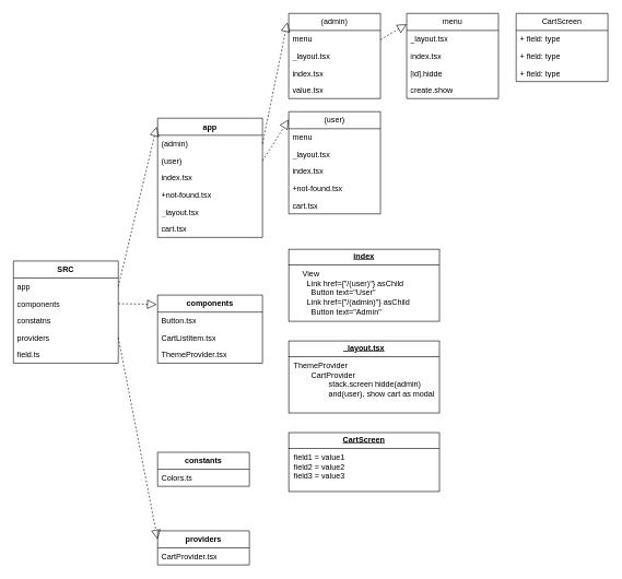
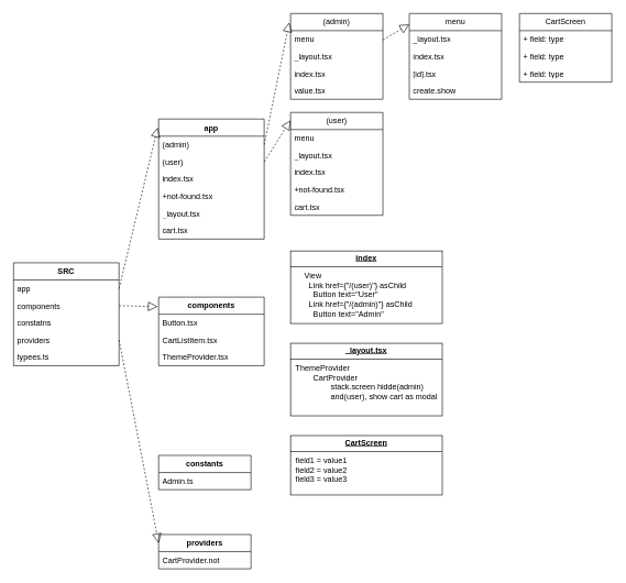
  <mxCell id="0" />
  <mxCell id="1" parent="0" />
  <mxCell id="2" value="SRC" style="swimlane;fontStyle=1;align=center;verticalAlign=top;childLayout=stackLayout;horizontal=1;startSize=26;horizontalStack=0;resizeParent=1;resizeParentMax=0;resizeLast=0;collapsible=1;marginBottom=0;whiteSpace=wrap;html=1;" vertex="1" parent="1"><mxGeometry x="20" y="398" width="160" height="156" as="geometry" /></mxCell>
  <mxCell id="3" value="app" style="text;strokeColor=none;fillColor=none;align=left;verticalAlign=top;spacingLeft=4;spacingRight=4;overflow=hidden;rotatable=0;points=[[0,0.5],[1,0.5]];portConstraint=eastwest;whiteSpace=wrap;html=1;" vertex="1" parent="2"><mxGeometry y="26" width="160" height="26" as="geometry" /></mxCell>
  <mxCell id="4" value="components" style="text;align=left;verticalAlign=top;spacingLeft=4;spacingRight=4;overflow=hidden;rotatable=0;points=[[0,0.5],[1,0.5]];portConstraint=eastwest;whiteSpace=wrap;html=1;" vertex="1" parent="2"><mxGeometry y="52" width="160" height="26" as="geometry" /></mxCell>
  <mxCell id="5" value="constatns&lt;span style=&quot;white-space: pre;&quot;&gt;&#09;&lt;/span&gt;" style="text;strokeColor=none;fillColor=none;align=left;verticalAlign=top;spacingLeft=4;spacingRight=4;overflow=hidden;rotatable=0;points=[[0,0.5],[1,0.5]];portConstraint=eastwest;whiteSpace=wrap;html=1;" vertex="1" parent="2"><mxGeometry y="78" width="160" height="26" as="geometry" /></mxCell>
  <mxCell id="6" value="providers" style="text;strokeColor=none;fillColor=none;align=left;verticalAlign=top;spacingLeft=4;spacingRight=4;overflow=hidden;rotatable=0;points=[[0,0.5],[1,0.5]];portConstraint=eastwest;whiteSpace=wrap;html=1;" vertex="1" parent="2"><mxGeometry y="104" width="160" height="26" as="geometry" /></mxCell>
- <mxCell id="7" value="field.ts" style="text;strokeColor=none;fillColor=none;align=left;verticalAlign=top;spacingLeft=4;spacingRight=4;overflow=hidden;rotatable=0;points=[[0,0.5],[1,0.5]];portConstraint=eastwest;whiteSpace=wrap;html=1;" vertex="1" parent="2"><mxGeometry y="130" width="160" height="26" as="geometry" /></mxCell>
+ <mxCell id="7" value="typees.ts" style="text;strokeColor=none;fillColor=none;align=left;verticalAlign=top;spacingLeft=4;spacingRight=4;overflow=hidden;rotatable=0;points=[[0,0.5],[1,0.5]];portConstraint=eastwest;whiteSpace=wrap;html=1;" vertex="1" parent="2"><mxGeometry y="130" width="160" height="26" as="geometry" /></mxCell>
  <mxCell id="8" value="app" style="swimlane;fontStyle=1;align=center;verticalAlign=top;childLayout=stackLayout;horizontal=1;startSize=26;horizontalStack=0;resizeParent=1;resizeParentMax=0;resizeLast=0;collapsible=1;marginBottom=0;whiteSpace=wrap;html=1;" vertex="1" parent="1"><mxGeometry x="240" y="180" width="160" height="182" as="geometry" /></mxCell>
  <mxCell id="9" value="(admin)" style="text;strokeColor=none;fillColor=none;align=left;verticalAlign=top;spacingLeft=4;spacingRight=4;overflow=hidden;rotatable=0;points=[[0,0.5],[1,0.5]];portConstraint=eastwest;whiteSpace=wrap;html=1;" vertex="1" parent="8"><mxGeometry y="26" width="160" height="26" as="geometry" /></mxCell>
  <mxCell id="10" value="(user)" style="text;strokeColor=none;fillColor=none;align=left;verticalAlign=top;spacingLeft=4;spacingRight=4;overflow=hidden;rotatable=0;points=[[0,0.5],[1,0.5]];portConstraint=eastwest;whiteSpace=wrap;html=1;" vertex="1" parent="8"><mxGeometry y="52" width="160" height="26" as="geometry" /></mxCell>
  <mxCell id="11" value="index.tsx" style="text;strokeColor=none;fillColor=none;align=left;verticalAlign=top;spacingLeft=4;spacingRight=4;overflow=hidden;rotatable=0;points=[[0,0.5],[1,0.5]];portConstraint=eastwest;whiteSpace=wrap;html=1;" vertex="1" parent="8"><mxGeometry y="78" width="160" height="26" as="geometry" /></mxCell>
  <mxCell id="12" value="+not-found.tsx" style="text;strokeColor=none;fillColor=none;align=left;verticalAlign=top;spacingLeft=4;spacingRight=4;overflow=hidden;rotatable=0;points=[[0,0.5],[1,0.5]];portConstraint=eastwest;whiteSpace=wrap;html=1;" vertex="1" parent="8"><mxGeometry y="104" width="160" height="26" as="geometry" /></mxCell>
  <mxCell id="13" value="_layout.tsx" style="text;strokeColor=none;fillColor=none;align=left;verticalAlign=top;spacingLeft=4;spacingRight=4;overflow=hidden;rotatable=0;points=[[0,0.5],[1,0.5]];portConstraint=eastwest;whiteSpace=wrap;html=1;" vertex="1" parent="8"><mxGeometry y="130" width="160" height="26" as="geometry" /></mxCell>
  <mxCell id="14" value="cart.tsx" style="text;strokeColor=none;fillColor=none;align=left;verticalAlign=top;spacingLeft=4;spacingRight=4;overflow=hidden;rotatable=0;points=[[0,0.5],[1,0.5]];portConstraint=eastwest;whiteSpace=wrap;html=1;" vertex="1" parent="8"><mxGeometry y="156" width="160" height="26" as="geometry" /></mxCell>
  <mxCell id="15" value="&lt;b&gt;components&lt;/b&gt;" style="swimlane;fontStyle=0;childLayout=stackLayout;horizontal=1;startSize=26;fillColor=none;horizontalStack=0;resizeParent=1;resizeParentMax=0;resizeLast=0;collapsible=1;marginBottom=0;whiteSpace=wrap;html=1;" vertex="1" parent="1"><mxGeometry x="240" y="450" width="160" height="104" as="geometry" /></mxCell>
  <mxCell id="16" value="Button.tsx" style="text;strokeColor=none;fillColor=none;align=left;verticalAlign=top;spacingLeft=4;spacingRight=4;overflow=hidden;rotatable=0;points=[[0,0.5],[1,0.5]];portConstraint=eastwest;whiteSpace=wrap;html=1;" vertex="1" parent="15"><mxGeometry y="26" width="160" height="26" as="geometry" /></mxCell>
  <mxCell id="17" value="CartListItem.tsx" style="text;strokeColor=none;fillColor=none;align=left;verticalAlign=top;spacingLeft=4;spacingRight=4;overflow=hidden;rotatable=0;points=[[0,0.5],[1,0.5]];portConstraint=eastwest;whiteSpace=wrap;html=1;" vertex="1" parent="15"><mxGeometry y="52" width="160" height="26" as="geometry" /></mxCell>
  <mxCell id="18" value="ThemeProvider.tsx" style="text;strokeColor=none;fillColor=none;align=left;verticalAlign=top;spacingLeft=4;spacingRight=4;overflow=hidden;rotatable=0;points=[[0,0.5],[1,0.5]];portConstraint=eastwest;whiteSpace=wrap;html=1;" vertex="1" parent="15"><mxGeometry y="78" width="160" height="26" as="geometry" /></mxCell>
  <mxCell id="19" value="&lt;b&gt;constants&lt;/b&gt;" style="swimlane;fontStyle=0;childLayout=stackLayout;horizontal=1;startSize=26;fillColor=none;horizontalStack=0;resizeParent=1;resizeParentMax=0;resizeLast=0;collapsible=1;marginBottom=0;whiteSpace=wrap;html=1;" vertex="1" parent="1"><mxGeometry x="240" y="690" width="140" height="52" as="geometry" /></mxCell>
- <mxCell id="20" value="Colors.ts" style="text;strokeColor=none;fillColor=none;align=left;verticalAlign=top;spacingLeft=4;spacingRight=4;overflow=hidden;rotatable=0;points=[[0,0.5],[1,0.5]];portConstraint=eastwest;whiteSpace=wrap;html=1;" vertex="1" parent="19"><mxGeometry y="26" width="140" height="26" as="geometry" /></mxCell>
+ <mxCell id="20" value="Admin.ts" style="text;strokeColor=none;fillColor=none;align=left;verticalAlign=top;spacingLeft=4;spacingRight=4;overflow=hidden;rotatable=0;points=[[0,0.5],[1,0.5]];portConstraint=eastwest;whiteSpace=wrap;html=1;" vertex="1" parent="19"><mxGeometry y="26" width="140" height="26" as="geometry" /></mxCell>
  <mxCell id="21" value="&lt;b&gt;providers&lt;/b&gt;" style="swimlane;fontStyle=0;childLayout=stackLayout;horizontal=1;startSize=26;fillColor=none;horizontalStack=0;resizeParent=1;resizeParentMax=0;resizeLast=0;collapsible=1;marginBottom=0;whiteSpace=wrap;html=1;" vertex="1" parent="1"><mxGeometry x="240" y="810" width="140" height="52" as="geometry" /></mxCell>
- <mxCell id="22" value="CartProvider.tsx" style="text;strokeColor=none;fillColor=none;align=left;verticalAlign=top;spacingLeft=4;spacingRight=4;overflow=hidden;rotatable=0;points=[[0,0.5],[1,0.5]];portConstraint=eastwest;whiteSpace=wrap;html=1;" vertex="1" parent="21"><mxGeometry y="26" width="140" height="26" as="geometry" /></mxCell>
+ <mxCell id="22" value="CartProvider.not" style="text;strokeColor=none;fillColor=none;align=left;verticalAlign=top;spacingLeft=4;spacingRight=4;overflow=hidden;rotatable=0;points=[[0,0.5],[1,0.5]];portConstraint=eastwest;whiteSpace=wrap;html=1;" vertex="1" parent="21"><mxGeometry y="26" width="140" height="26" as="geometry" /></mxCell>
  <mxCell id="23" value="" style="endArrow=block;dashed=1;endFill=0;endSize=12;html=1;rounded=0;entryX=-0.009;entryY=0.071;entryDx=0;entryDy=0;entryPerimeter=0;exitX=1;exitY=0.5;exitDx=0;exitDy=0;" edge="1" parent="1" source="3" target="8"><mxGeometry width="160" relative="1" as="geometry"><mxPoint x="170" y="290" as="sourcePoint" /><mxPoint x="220" y="120" as="targetPoint" /></mxGeometry></mxCell>
  <mxCell id="24" value="" style="endArrow=block;dashed=1;endFill=0;endSize=12;html=1;rounded=0;entryX=-0.009;entryY=0.139;entryDx=0;entryDy=0;entryPerimeter=0;exitX=1;exitY=0.5;exitDx=0;exitDy=0;" edge="1" parent="1" source="4" target="15"><mxGeometry width="160" relative="1" as="geometry"><mxPoint x="180" y="300" as="sourcePoint" /><mxPoint x="239" y="133" as="targetPoint" /></mxGeometry></mxCell>
  <mxCell id="25" value="" style="endArrow=block;dashed=1;endFill=0;endSize=12;html=1;rounded=0;entryX=0;entryY=0.25;entryDx=0;entryDy=0;exitX=1;exitY=0.5;exitDx=0;exitDy=0;" edge="1" parent="1" source="6" target="21"><mxGeometry width="160" relative="1" as="geometry"><mxPoint x="171" y="370" as="sourcePoint" /><mxPoint x="230" y="493" as="targetPoint" /></mxGeometry></mxCell>
  <mxCell id="26" value="(admin)" style="swimlane;fontStyle=0;childLayout=stackLayout;horizontal=1;startSize=26;fillColor=none;horizontalStack=0;resizeParent=1;resizeParentMax=0;resizeLast=0;collapsible=1;marginBottom=0;whiteSpace=wrap;html=1;" vertex="1" parent="1"><mxGeometry x="440" y="20" width="140" height="130" as="geometry" /></mxCell>
  <mxCell id="27" value="menu" style="text;strokeColor=none;fillColor=none;align=left;verticalAlign=top;spacingLeft=4;spacingRight=4;overflow=hidden;rotatable=0;points=[[0,0.5],[1,0.5]];portConstraint=eastwest;whiteSpace=wrap;html=1;" vertex="1" parent="26"><mxGeometry y="26" width="140" height="26" as="geometry" /></mxCell>
  <mxCell id="28" value="_layout.tsx&lt;span style=&quot;white-space: pre;&quot;&gt;&#09;&lt;/span&gt;&lt;span style=&quot;white-space: pre;&quot;&gt;&#09;&lt;/span&gt;" style="text;strokeColor=none;fillColor=none;align=left;verticalAlign=top;spacingLeft=4;spacingRight=4;overflow=hidden;rotatable=0;points=[[0,0.5],[1,0.5]];portConstraint=eastwest;whiteSpace=wrap;html=1;" vertex="1" parent="26"><mxGeometry y="52" width="140" height="26" as="geometry" /></mxCell>
  <mxCell id="29" value="index.tsx" style="text;strokeColor=none;fillColor=none;align=left;verticalAlign=top;spacingLeft=4;spacingRight=4;overflow=hidden;rotatable=0;points=[[0,0.5],[1,0.5]];portConstraint=eastwest;whiteSpace=wrap;html=1;" vertex="1" parent="26"><mxGeometry y="78" width="140" height="26" as="geometry" /></mxCell>
  <mxCell id="30" value="value.tsx" style="text;strokeColor=none;fillColor=none;align=left;verticalAlign=top;spacingLeft=4;spacingRight=4;overflow=hidden;rotatable=0;points=[[0,0.5],[1,0.5]];portConstraint=eastwest;whiteSpace=wrap;html=1;" vertex="1" parent="26"><mxGeometry y="104" width="140" height="26" as="geometry" /></mxCell>
  <mxCell id="31" value="(user)" style="swimlane;fontStyle=0;childLayout=stackLayout;horizontal=1;startSize=26;fillColor=none;horizontalStack=0;resizeParent=1;resizeParentMax=0;resizeLast=0;collapsible=1;marginBottom=0;whiteSpace=wrap;html=1;" vertex="1" parent="1"><mxGeometry x="440" y="170" width="140" height="156" as="geometry" /></mxCell>
  <mxCell id="32" value="menu" style="text;strokeColor=none;fillColor=none;align=left;verticalAlign=top;spacingLeft=4;spacingRight=4;overflow=hidden;rotatable=0;points=[[0,0.5],[1,0.5]];portConstraint=eastwest;whiteSpace=wrap;html=1;" vertex="1" parent="31"><mxGeometry y="26" width="140" height="26" as="geometry" /></mxCell>
  <mxCell id="33" value="_layout.tsx&lt;span style=&quot;white-space: pre;&quot;&gt;&#09;&lt;/span&gt;&lt;span style=&quot;white-space: pre;&quot;&gt;&#09;&lt;/span&gt;" style="text;strokeColor=none;fillColor=none;align=left;verticalAlign=top;spacingLeft=4;spacingRight=4;overflow=hidden;rotatable=0;points=[[0,0.5],[1,0.5]];portConstraint=eastwest;whiteSpace=wrap;html=1;" vertex="1" parent="31"><mxGeometry y="52" width="140" height="26" as="geometry" /></mxCell>
  <mxCell id="34" value="index.tsx" style="text;strokeColor=none;fillColor=none;align=left;verticalAlign=top;spacingLeft=4;spacingRight=4;overflow=hidden;rotatable=0;points=[[0,0.5],[1,0.5]];portConstraint=eastwest;whiteSpace=wrap;html=1;" vertex="1" parent="31"><mxGeometry y="78" width="140" height="26" as="geometry" /></mxCell>
  <mxCell id="35" value="+not-found.tsx" style="text;strokeColor=none;fillColor=none;align=left;verticalAlign=top;spacingLeft=4;spacingRight=4;overflow=hidden;rotatable=0;points=[[0,0.5],[1,0.5]];portConstraint=eastwest;whiteSpace=wrap;html=1;" vertex="1" parent="31"><mxGeometry y="104" width="140" height="26" as="geometry" /></mxCell>
  <mxCell id="36" value="cart.tsx" style="text;strokeColor=none;fillColor=none;align=left;verticalAlign=top;spacingLeft=4;spacingRight=4;overflow=hidden;rotatable=0;points=[[0,0.5],[1,0.5]];portConstraint=eastwest;whiteSpace=wrap;html=1;" vertex="1" parent="31"><mxGeometry y="130" width="140" height="26" as="geometry" /></mxCell>
  <mxCell id="37" value="menu" style="swimlane;fontStyle=0;childLayout=stackLayout;horizontal=1;startSize=26;fillColor=none;horizontalStack=0;resizeParent=1;resizeParentMax=0;resizeLast=0;collapsible=1;marginBottom=0;whiteSpace=wrap;html=1;" vertex="1" parent="1"><mxGeometry x="620" y="20" width="140" height="130" as="geometry" /></mxCell>
  <mxCell id="38" value="_layout.tsx" style="text;strokeColor=none;fillColor=none;align=left;verticalAlign=top;spacingLeft=4;spacingRight=4;overflow=hidden;rotatable=0;points=[[0,0.5],[1,0.5]];portConstraint=eastwest;whiteSpace=wrap;html=1;" vertex="1" parent="37"><mxGeometry y="26" width="140" height="26" as="geometry" /></mxCell>
  <mxCell id="39" value="index.tsx" style="text;strokeColor=none;fillColor=none;align=left;verticalAlign=top;spacingLeft=4;spacingRight=4;overflow=hidden;rotatable=0;points=[[0,0.5],[1,0.5]];portConstraint=eastwest;whiteSpace=wrap;html=1;" vertex="1" parent="37"><mxGeometry y="52" width="140" height="26" as="geometry" /></mxCell>
- <mxCell id="40" value="[id].hidde" style="text;strokeColor=none;fillColor=none;align=left;verticalAlign=top;spacingLeft=4;spacingRight=4;overflow=hidden;rotatable=0;points=[[0,0.5],[1,0.5]];portConstraint=eastwest;whiteSpace=wrap;html=1;" vertex="1" parent="37"><mxGeometry y="78" width="140" height="26" as="geometry" /></mxCell>
+ <mxCell id="40" value="[id].tsx" style="text;strokeColor=none;fillColor=none;align=left;verticalAlign=top;spacingLeft=4;spacingRight=4;overflow=hidden;rotatable=0;points=[[0,0.5],[1,0.5]];portConstraint=eastwest;whiteSpace=wrap;html=1;" vertex="1" parent="37"><mxGeometry y="78" width="140" height="26" as="geometry" /></mxCell>
  <mxCell id="41" value="create.show" style="text;strokeColor=none;fillColor=none;align=left;verticalAlign=top;spacingLeft=4;spacingRight=4;overflow=hidden;rotatable=0;points=[[0,0.5],[1,0.5]];portConstraint=eastwest;whiteSpace=wrap;html=1;" vertex="1" parent="37"><mxGeometry y="104" width="140" height="26" as="geometry" /></mxCell>
  <mxCell id="42" value="" style="endArrow=block;dashed=1;endFill=0;endSize=12;html=1;rounded=0;entryX=-0.014;entryY=0.104;entryDx=0;entryDy=0;entryPerimeter=0;exitX=1;exitY=0.5;exitDx=0;exitDy=0;" edge="1" parent="1" source="9" target="26"><mxGeometry width="160" relative="1" as="geometry"><mxPoint x="390" y="149" as="sourcePoint" /><mxPoint x="550" y="149" as="targetPoint" /></mxGeometry></mxCell>
  <mxCell id="43" value="" style="endArrow=block;dashed=1;endFill=0;endSize=12;html=1;rounded=0;exitX=1;exitY=0.5;exitDx=0;exitDy=0;" edge="1" parent="1" source="10"><mxGeometry width="160" relative="1" as="geometry"><mxPoint x="390" y="182" as="sourcePoint" /><mxPoint x="440" y="182" as="targetPoint" /></mxGeometry></mxCell>
  <mxCell id="44" value="" style="endArrow=block;dashed=1;endFill=0;endSize=12;html=1;rounded=0;entryX=0;entryY=0.127;entryDx=0;entryDy=0;entryPerimeter=0;" edge="1" parent="1" target="37"><mxGeometry width="160" relative="1" as="geometry"><mxPoint x="580" y="60" as="sourcePoint" /><mxPoint x="630" y="60" as="targetPoint" /></mxGeometry></mxCell>
  <mxCell id="45" value="CartScreen" style="swimlane;fontStyle=0;childLayout=stackLayout;horizontal=1;startSize=26;fillColor=none;horizontalStack=0;resizeParent=1;resizeParentMax=0;resizeLast=0;collapsible=1;marginBottom=0;whiteSpace=wrap;html=1;" vertex="1" parent="1"><mxGeometry x="787" y="20" width="140" height="104" as="geometry" /></mxCell>
  <mxCell id="46" value="+ field: type" style="text;strokeColor=none;fillColor=none;align=left;verticalAlign=top;spacingLeft=4;spacingRight=4;overflow=hidden;rotatable=0;points=[[0,0.5],[1,0.5]];portConstraint=eastwest;whiteSpace=wrap;html=1;" vertex="1" parent="45"><mxGeometry y="26" width="140" height="26" as="geometry" /></mxCell>
  <mxCell id="47" value="+ field: type" style="text;strokeColor=none;fillColor=none;align=left;verticalAlign=top;spacingLeft=4;spacingRight=4;overflow=hidden;rotatable=0;points=[[0,0.5],[1,0.5]];portConstraint=eastwest;whiteSpace=wrap;html=1;" vertex="1" parent="45"><mxGeometry y="52" width="140" height="26" as="geometry" /></mxCell>
  <mxCell id="48" value="+ field: type" style="text;strokeColor=none;fillColor=none;align=left;verticalAlign=top;spacingLeft=4;spacingRight=4;overflow=hidden;rotatable=0;points=[[0,0.5],[1,0.5]];portConstraint=eastwest;whiteSpace=wrap;html=1;" vertex="1" parent="45"><mxGeometry y="78" width="140" height="26" as="geometry" /></mxCell>
  <mxCell id="49" value="&lt;p style=&quot;margin:0px;margin-top:4px;text-align:center;text-decoration:underline;&quot;&gt;&lt;b&gt;_layout.tsx&lt;/b&gt;&lt;/p&gt;&lt;hr size=&quot;1&quot; style=&quot;border-style:solid;&quot;&gt;&lt;p style=&quot;margin:0px;margin-left:8px;&quot;&gt;ThemeProvider&lt;/p&gt;&lt;p style=&quot;margin:0px;margin-left:8px;&quot;&gt;&lt;span style=&quot;white-space: pre;&quot;&gt;&#09;&lt;/span&gt;CartProvider&lt;br&gt;&lt;/p&gt;&lt;p style=&quot;margin:0px;margin-left:8px;&quot;&gt;&lt;span style=&quot;white-space: pre;&quot;&gt;&#09;&lt;/span&gt;&lt;span style=&quot;white-space: pre;&quot;&gt;&#09;&lt;/span&gt;stack.screen hidde(admin)&amp;nbsp; &lt;span style=&quot;white-space: pre;&quot;&gt;&#09;&lt;/span&gt;&lt;span style=&quot;white-space: pre;&quot;&gt;&#09;&lt;/span&gt;and(user), show cart as modal&lt;br&gt;&lt;/p&gt;&lt;p style=&quot;margin:0px;margin-left:8px;&quot;&gt;&lt;br&gt;&lt;/p&gt;" style="verticalAlign=top;align=left;overflow=fill;html=1;whiteSpace=wrap;" vertex="1" parent="1"><mxGeometry x="440" y="520" width="230" height="110" as="geometry" /></mxCell>
  <mxCell id="50" value="&lt;p style=&quot;margin:0px;margin-top:4px;text-align:center;text-decoration:underline;&quot;&gt;&lt;b&gt;index&lt;/b&gt;&lt;/p&gt;&lt;hr size=&quot;1&quot; style=&quot;border-style:solid;&quot;&gt;&lt;p style=&quot;margin:0px;margin-left:8px;&quot;&gt;&amp;nbsp; &amp;nbsp; View&lt;/p&gt;&lt;p style=&quot;margin:0px;margin-left:8px;&quot;&gt;&amp;nbsp; &amp;nbsp; &amp;nbsp; Link href={&quot;/(user)&quot;} asChild&lt;/p&gt;&lt;p style=&quot;margin:0px;margin-left:8px;&quot;&gt;&amp;nbsp; &amp;nbsp; &amp;nbsp; &amp;nbsp; Button text=&quot;User&quot;&amp;nbsp;&lt;/p&gt;&lt;p style=&quot;margin:0px;margin-left:8px;&quot;&gt;&lt;span style=&quot;background-color: initial;&quot;&gt;&amp;nbsp; &amp;nbsp; &amp;nbsp; Link href={&quot;/(admin)&quot;} asChild&lt;/span&gt;&lt;br&gt;&lt;/p&gt;&lt;p style=&quot;margin:0px;margin-left:8px;&quot;&gt;&amp;nbsp; &amp;nbsp; &amp;nbsp; &amp;nbsp; Button text=&quot;Admin&quot;&lt;/p&gt;&lt;p style=&quot;margin:0px;margin-left:8px;&quot;&gt;&lt;br&gt;&lt;/p&gt;" style="verticalAlign=top;align=left;overflow=fill;html=1;whiteSpace=wrap;" vertex="1" parent="1"><mxGeometry x="440" y="380" width="230" height="110" as="geometry" /></mxCell>
  <mxCell id="51" value="&lt;p style=&quot;margin:0px;margin-top:4px;text-align:center;text-decoration:underline;&quot;&gt;&lt;b&gt;CartScreen&lt;/b&gt;&lt;/p&gt;&lt;hr size=&quot;1&quot; style=&quot;border-style:solid;&quot;&gt;&lt;p style=&quot;margin:0px;margin-left:8px;&quot;&gt;field1 = value1&lt;br&gt;field2 = value2&lt;br&gt;field3 = value3&lt;/p&gt;" style="verticalAlign=top;align=left;overflow=fill;html=1;whiteSpace=wrap;" vertex="1" parent="1"><mxGeometry x="440" y="660" width="230" height="90" as="geometry" /></mxCell>
